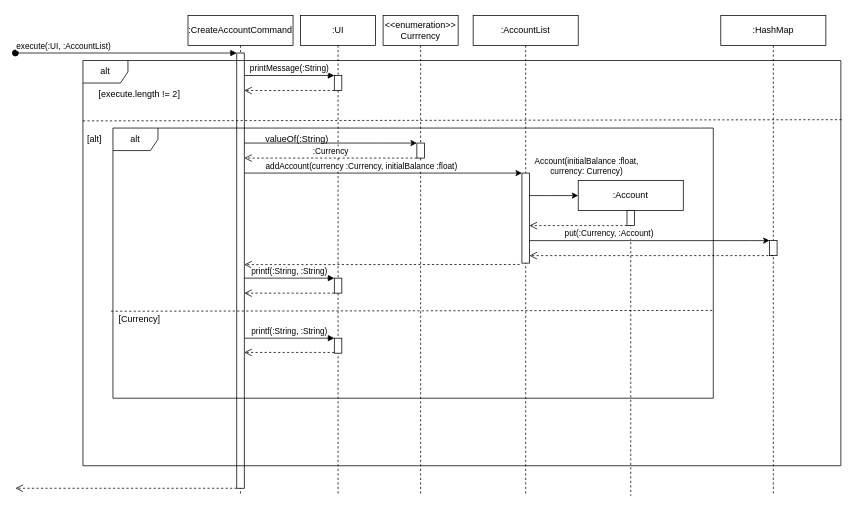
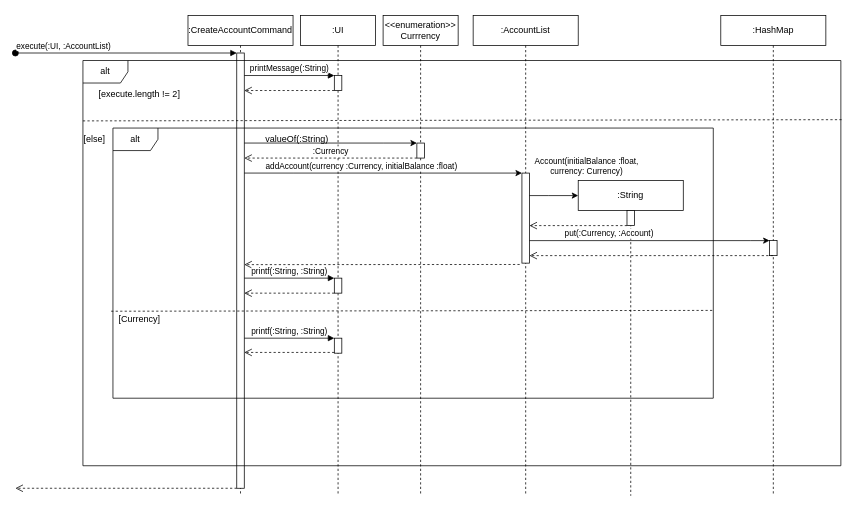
  <mxCell id="0" />
  <mxCell id="1" parent="0" />
  <mxCell id="2" value=":CreateAccountCommand" style="shape=umlLifeline;perimeter=lifelinePerimeter;whiteSpace=wrap;html=1;container=0;dropTarget=0;collapsible=0;recursiveResize=0;outlineConnect=0;portConstraint=eastwest;newEdgeStyle={&quot;edgeStyle&quot;:&quot;elbowEdgeStyle&quot;,&quot;elbow&quot;:&quot;vertical&quot;,&quot;curved&quot;:0,&quot;rounded&quot;:0};" parent="1" vertex="1"><mxGeometry x="250" y="20" width="140" height="640" as="geometry" /></mxCell>
  <mxCell id="3" value="" style="html=1;points=[];perimeter=orthogonalPerimeter;outlineConnect=0;targetShapes=umlLifeline;portConstraint=eastwest;newEdgeStyle={&quot;edgeStyle&quot;:&quot;elbowEdgeStyle&quot;,&quot;elbow&quot;:&quot;vertical&quot;,&quot;curved&quot;:0,&quot;rounded&quot;:0};" parent="2" vertex="1"><mxGeometry x="65" y="50" width="10" height="580" as="geometry" /></mxCell>
  <mxCell id="4" value="execute(:UI, :AccountList)" style="html=1;verticalAlign=bottom;startArrow=oval;endArrow=block;startSize=8;edgeStyle=elbowEdgeStyle;elbow=vertical;curved=0;rounded=0;" parent="2" target="3" edge="1"><mxGeometry x="-0.562" relative="1" as="geometry"><mxPoint x="-230" y="50" as="sourcePoint" /><Array as="points"><mxPoint x="-40" y="50" /></Array><mxPoint x="-1" as="offset" /></mxGeometry></mxCell>
  <mxCell id="5" value=":UI" style="shape=umlLifeline;perimeter=lifelinePerimeter;whiteSpace=wrap;html=1;container=0;dropTarget=0;collapsible=0;recursiveResize=0;outlineConnect=0;portConstraint=eastwest;newEdgeStyle={&quot;edgeStyle&quot;:&quot;elbowEdgeStyle&quot;,&quot;elbow&quot;:&quot;vertical&quot;,&quot;curved&quot;:0,&quot;rounded&quot;:0};" parent="1" vertex="1"><mxGeometry x="400" y="20" width="100" height="640" as="geometry" /></mxCell>
  <mxCell id="6" value="" style="html=1;points=[];perimeter=orthogonalPerimeter;outlineConnect=0;targetShapes=umlLifeline;portConstraint=eastwest;newEdgeStyle={&quot;edgeStyle&quot;:&quot;elbowEdgeStyle&quot;,&quot;elbow&quot;:&quot;vertical&quot;,&quot;curved&quot;:0,&quot;rounded&quot;:0};" parent="5" vertex="1"><mxGeometry x="45" y="80" width="10" height="20" as="geometry" /></mxCell>
  <mxCell id="7" value="" style="html=1;points=[];perimeter=orthogonalPerimeter;outlineConnect=0;targetShapes=umlLifeline;portConstraint=eastwest;newEdgeStyle={&quot;edgeStyle&quot;:&quot;elbowEdgeStyle&quot;,&quot;elbow&quot;:&quot;vertical&quot;,&quot;curved&quot;:0,&quot;rounded&quot;:0};" parent="5" vertex="1"><mxGeometry x="45" y="350" width="10" height="20" as="geometry" /></mxCell>
  <mxCell id="8" value="printMessage(:String)" style="html=1;verticalAlign=bottom;endArrow=block;edgeStyle=elbowEdgeStyle;elbow=vertical;curved=0;rounded=0;" parent="1" source="3" target="6" edge="1"><mxGeometry relative="1" as="geometry"><mxPoint x="375" y="90" as="sourcePoint" /><Array as="points"><mxPoint x="390" y="100" /><mxPoint x="300" y="90" /><mxPoint x="360" y="80" /></Array></mxGeometry></mxCell>
  <mxCell id="9" value="" style="html=1;verticalAlign=bottom;endArrow=open;dashed=1;endSize=8;edgeStyle=elbowEdgeStyle;elbow=vertical;curved=0;rounded=0;" parent="1" source="6" target="3" edge="1"><mxGeometry relative="1" as="geometry"><mxPoint x="300" y="120" as="targetPoint" /><Array as="points"><mxPoint x="340" y="120" /><mxPoint x="370" y="240" /></Array></mxGeometry></mxCell>
  <mxCell id="10" value="alt" style="shape=umlFrame;whiteSpace=wrap;html=1;pointerEvents=0;" parent="1" vertex="1"><mxGeometry x="110" y="80" width="1010" height="540" as="geometry" /></mxCell>
  <mxCell id="11" value="[execute.length != 2]" style="text;html=1;align=center;verticalAlign=middle;resizable=0;points=[];autosize=1;strokeColor=none;fillColor=none;" parent="1" vertex="1"><mxGeometry x="110" y="110" width="150" height="30" as="geometry" /></mxCell>
  <mxCell id="12" value="" style="endArrow=none;dashed=1;html=1;rounded=0;exitX=0;exitY=0.149;exitDx=0;exitDy=0;exitPerimeter=0;entryX=1.002;entryY=0.146;entryDx=0;entryDy=0;entryPerimeter=0;" parent="1" source="10" target="10" edge="1"><mxGeometry width="50" height="50" relative="1" as="geometry"><mxPoint x="580" y="230" as="sourcePoint" /><mxPoint x="630" y="180" as="targetPoint" /></mxGeometry></mxCell>
- <mxCell id="13" value="[alt]" style="text;html=1;align=center;verticalAlign=middle;resizable=0;points=[];autosize=1;strokeColor=none;fillColor=none;" parent="1" vertex="1"><mxGeometry x="100" y="170" width="50" height="30" as="geometry" /></mxCell>
+ <mxCell id="13" value="[else]" style="text;html=1;align=center;verticalAlign=middle;resizable=0;points=[];autosize=1;strokeColor=none;fillColor=none;" parent="1" vertex="1"><mxGeometry x="100" y="170" width="50" height="30" as="geometry" /></mxCell>
  <mxCell id="14" value="&amp;lt;&amp;lt;enumeration&amp;gt;&amp;gt;&lt;br&gt;Currrency" style="shape=umlLifeline;perimeter=lifelinePerimeter;whiteSpace=wrap;html=1;container=0;dropTarget=0;collapsible=0;recursiveResize=0;outlineConnect=0;portConstraint=eastwest;newEdgeStyle={&quot;edgeStyle&quot;:&quot;elbowEdgeStyle&quot;,&quot;elbow&quot;:&quot;vertical&quot;,&quot;curved&quot;:0,&quot;rounded&quot;:0};" parent="1" vertex="1"><mxGeometry x="510" y="20" width="100" height="640" as="geometry" /></mxCell>
  <mxCell id="15" value="" style="html=1;points=[];perimeter=orthogonalPerimeter;outlineConnect=0;targetShapes=umlLifeline;portConstraint=eastwest;newEdgeStyle={&quot;edgeStyle&quot;:&quot;elbowEdgeStyle&quot;,&quot;elbow&quot;:&quot;vertical&quot;,&quot;curved&quot;:0,&quot;rounded&quot;:0};" parent="14" vertex="1"><mxGeometry x="45" y="170" width="10" height="20" as="geometry" /></mxCell>
  <mxCell id="16" style="edgeStyle=elbowEdgeStyle;rounded=0;orthogonalLoop=1;jettySize=auto;html=1;elbow=vertical;curved=0;" parent="1" source="3" target="15" edge="1"><mxGeometry relative="1" as="geometry"><mxPoint x="520" y="180" as="targetPoint" /><Array as="points"><mxPoint x="510" y="190" /><mxPoint x="330" y="180" /></Array></mxGeometry></mxCell>
  <mxCell id="17" value="valueOf(:String)" style="text;html=1;align=center;verticalAlign=middle;resizable=0;points=[];autosize=1;strokeColor=none;fillColor=none;" parent="1" vertex="1"><mxGeometry x="340" y="170" width="110" height="30" as="geometry" /></mxCell>
  <mxCell id="18" value=":Currency" style="html=1;verticalAlign=bottom;endArrow=open;dashed=1;endSize=8;edgeStyle=elbowEdgeStyle;elbow=vertical;curved=0;rounded=0;" parent="1" source="15" target="3" edge="1"><mxGeometry relative="1" as="geometry"><mxPoint x="640" y="210" as="sourcePoint" /><mxPoint x="560" y="210" as="targetPoint" /><Array as="points"><mxPoint x="530" y="210" /><mxPoint x="330" y="200" /></Array></mxGeometry></mxCell>
  <mxCell id="19" value=":AccountList" style="shape=umlLifeline;perimeter=lifelinePerimeter;whiteSpace=wrap;html=1;container=0;dropTarget=0;collapsible=0;recursiveResize=0;outlineConnect=0;portConstraint=eastwest;newEdgeStyle={&quot;edgeStyle&quot;:&quot;elbowEdgeStyle&quot;,&quot;elbow&quot;:&quot;vertical&quot;,&quot;curved&quot;:0,&quot;rounded&quot;:0};" parent="1" vertex="1"><mxGeometry x="630" y="20" width="140" height="640" as="geometry" /></mxCell>
  <mxCell id="20" value="" style="html=1;points=[];perimeter=orthogonalPerimeter;outlineConnect=0;targetShapes=umlLifeline;portConstraint=eastwest;newEdgeStyle={&quot;edgeStyle&quot;:&quot;elbowEdgeStyle&quot;,&quot;elbow&quot;:&quot;vertical&quot;,&quot;curved&quot;:0,&quot;rounded&quot;:0};" parent="19" vertex="1"><mxGeometry x="65" y="210" width="10" height="120" as="geometry" /></mxCell>
  <mxCell id="21" style="edgeStyle=elbowEdgeStyle;rounded=0;orthogonalLoop=1;jettySize=auto;html=1;elbow=vertical;curved=0;" parent="1" source="3" target="20" edge="1"><mxGeometry relative="1" as="geometry"><Array as="points"><mxPoint x="390" y="230" /><mxPoint x="520" y="220" /></Array></mxGeometry></mxCell>
  <mxCell id="22" value="addAccount(currency :Currency, initialBalance :float)" style="edgeLabel;html=1;align=center;verticalAlign=middle;resizable=0;points=[];" parent="21" vertex="1" connectable="0"><mxGeometry x="-0.17" y="-1" relative="1" as="geometry"><mxPoint x="1" y="-11" as="offset" /></mxGeometry></mxCell>
  <mxCell id="23" value="alt" style="shape=umlFrame;whiteSpace=wrap;html=1;pointerEvents=0;" parent="1" vertex="1"><mxGeometry x="150" y="170" width="800" height="360" as="geometry" /></mxCell>
  <mxCell id="24" value="" style="endArrow=none;dashed=1;html=1;rounded=0;exitX=-0.003;exitY=0.678;exitDx=0;exitDy=0;exitPerimeter=0;entryX=1.002;entryY=0.675;entryDx=0;entryDy=0;entryPerimeter=0;" parent="1" source="23" target="23" edge="1"><mxGeometry width="50" height="50" relative="1" as="geometry"><mxPoint x="120" y="170" as="sourcePoint" /><mxPoint x="1132" y="169" as="targetPoint" /></mxGeometry></mxCell>
- <mxCell id="25" value=":Account" style="shape=umlLifeline;perimeter=lifelinePerimeter;whiteSpace=wrap;html=1;container=0;dropTarget=0;collapsible=0;recursiveResize=0;outlineConnect=0;portConstraint=eastwest;newEdgeStyle={&quot;edgeStyle&quot;:&quot;elbowEdgeStyle&quot;,&quot;elbow&quot;:&quot;vertical&quot;,&quot;curved&quot;:0,&quot;rounded&quot;:0};" parent="1" vertex="1"><mxGeometry x="770" y="240" width="140" height="420" as="geometry" /></mxCell>
+ <mxCell id="25" value=":String" style="shape=umlLifeline;perimeter=lifelinePerimeter;whiteSpace=wrap;html=1;container=0;dropTarget=0;collapsible=0;recursiveResize=0;outlineConnect=0;portConstraint=eastwest;newEdgeStyle={&quot;edgeStyle&quot;:&quot;elbowEdgeStyle&quot;,&quot;elbow&quot;:&quot;vertical&quot;,&quot;curved&quot;:0,&quot;rounded&quot;:0};" parent="1" vertex="1"><mxGeometry x="770" y="240" width="140" height="420" as="geometry" /></mxCell>
  <mxCell id="26" value="" style="html=1;points=[];perimeter=orthogonalPerimeter;outlineConnect=0;targetShapes=umlLifeline;portConstraint=eastwest;newEdgeStyle={&quot;edgeStyle&quot;:&quot;elbowEdgeStyle&quot;,&quot;elbow&quot;:&quot;vertical&quot;,&quot;curved&quot;:0,&quot;rounded&quot;:0};" parent="25" vertex="1"><mxGeometry x="65" y="40" width="10" height="20" as="geometry" /></mxCell>
  <mxCell id="27" style="edgeStyle=elbowEdgeStyle;rounded=0;orthogonalLoop=1;jettySize=auto;html=1;elbow=vertical;curved=0;" parent="1" source="20" edge="1"><mxGeometry relative="1" as="geometry"><mxPoint x="770" y="260" as="targetPoint" /><Array as="points"><mxPoint x="730" y="260" /></Array></mxGeometry></mxCell>
  <mxCell id="28" value="Account(initialBalance :float, &lt;br&gt;currency: Currency)" style="edgeLabel;html=1;align=center;verticalAlign=middle;resizable=0;points=[];" parent="27" vertex="1" connectable="0"><mxGeometry x="-0.266" y="3" relative="1" as="geometry"><mxPoint x="51" y="-37" as="offset" /></mxGeometry></mxCell>
  <mxCell id="29" value="" style="html=1;verticalAlign=bottom;endArrow=open;dashed=1;endSize=8;edgeStyle=elbowEdgeStyle;elbow=vertical;curved=0;rounded=0;" parent="1" source="26" target="20" edge="1"><mxGeometry x="0.308" y="25" relative="1" as="geometry"><mxPoint x="630" y="260" as="sourcePoint" /><mxPoint x="550" y="260" as="targetPoint" /><Array as="points"><mxPoint x="810" y="300" /><mxPoint x="800" y="310" /></Array><mxPoint as="offset" /></mxGeometry></mxCell>
  <mxCell id="30" style="edgeStyle=elbowEdgeStyle;rounded=0;orthogonalLoop=1;jettySize=auto;html=1;elbow=vertical;curved=0;" parent="1" source="20" target="33" edge="1"><mxGeometry relative="1" as="geometry"><mxPoint x="991.6" y="350" as="targetPoint" /><Array as="points"><mxPoint x="1000" y="320" /><mxPoint x="970" y="325" /><mxPoint x="990" y="310" /><mxPoint x="910" y="350" /><mxPoint x="1090" y="310" /></Array></mxGeometry></mxCell>
  <mxCell id="31" value="put(:Currency, :Account)" style="edgeLabel;html=1;align=center;verticalAlign=middle;resizable=0;points=[];" parent="30" vertex="1" connectable="0"><mxGeometry x="-0.341" y="3" relative="1" as="geometry"><mxPoint y="-7" as="offset" /></mxGeometry></mxCell>
  <mxCell id="32" value=":HashMap" style="shape=umlLifeline;perimeter=lifelinePerimeter;whiteSpace=wrap;html=1;container=0;dropTarget=0;collapsible=0;recursiveResize=0;outlineConnect=0;portConstraint=eastwest;newEdgeStyle={&quot;edgeStyle&quot;:&quot;elbowEdgeStyle&quot;,&quot;elbow&quot;:&quot;vertical&quot;,&quot;curved&quot;:0,&quot;rounded&quot;:0};" parent="1" vertex="1"><mxGeometry x="960" y="20" width="140" height="640" as="geometry" /></mxCell>
  <mxCell id="33" value="" style="html=1;points=[];perimeter=orthogonalPerimeter;outlineConnect=0;targetShapes=umlLifeline;portConstraint=eastwest;newEdgeStyle={&quot;edgeStyle&quot;:&quot;elbowEdgeStyle&quot;,&quot;elbow&quot;:&quot;vertical&quot;,&quot;curved&quot;:0,&quot;rounded&quot;:0};" parent="32" vertex="1"><mxGeometry x="65" y="300" width="10" height="20" as="geometry" /></mxCell>
  <mxCell id="34" value="" style="html=1;verticalAlign=bottom;endArrow=open;dashed=1;endSize=8;edgeStyle=elbowEdgeStyle;elbow=vertical;curved=0;rounded=0;" parent="1" source="32" target="20" edge="1"><mxGeometry relative="1" as="geometry"><mxPoint x="900" y="349.5" as="sourcePoint" /><mxPoint x="820" y="349.5" as="targetPoint" /><Array as="points"><mxPoint x="900" y="340" /><mxPoint x="920" y="350" /><mxPoint x="700" y="350" /></Array></mxGeometry></mxCell>
  <mxCell id="35" value="[Currency]" style="text;html=1;align=center;verticalAlign=middle;resizable=0;points=[];autosize=1;strokeColor=none;fillColor=none;" parent="1" vertex="1"><mxGeometry x="145" y="410" width="80" height="30" as="geometry" /></mxCell>
  <mxCell id="36" value="" style="html=1;points=[];perimeter=orthogonalPerimeter;outlineConnect=0;targetShapes=umlLifeline;portConstraint=eastwest;newEdgeStyle={&quot;edgeStyle&quot;:&quot;elbowEdgeStyle&quot;,&quot;elbow&quot;:&quot;vertical&quot;,&quot;curved&quot;:0,&quot;rounded&quot;:0};" parent="1" vertex="1"><mxGeometry x="445" y="450" width="10" height="20" as="geometry" /></mxCell>
  <mxCell id="37" value="printf(:String, :String)" style="html=1;verticalAlign=bottom;endArrow=block;edgeStyle=elbowEdgeStyle;elbow=vertical;curved=0;rounded=0;" parent="1" source="3" edge="1"><mxGeometry relative="1" as="geometry"><mxPoint x="335" y="450" as="sourcePoint" /><Array as="points"><mxPoint x="390" y="450" /><mxPoint x="300" y="440" /><mxPoint x="360" y="430" /></Array><mxPoint x="445" y="450" as="targetPoint" /></mxGeometry></mxCell>
  <mxCell id="38" value="" style="html=1;verticalAlign=bottom;endArrow=open;dashed=1;endSize=8;edgeStyle=elbowEdgeStyle;elbow=vertical;curved=0;rounded=0;" parent="1" target="3" edge="1"><mxGeometry relative="1" as="geometry"><mxPoint x="335" y="469" as="targetPoint" /><Array as="points"><mxPoint x="340" y="469" /><mxPoint x="370" y="589" /></Array><mxPoint x="445" y="469" as="sourcePoint" /></mxGeometry></mxCell>
  <mxCell id="39" value="" style="html=1;verticalAlign=bottom;endArrow=open;dashed=1;endSize=8;edgeStyle=elbowEdgeStyle;elbow=vertical;curved=0;rounded=0;exitX=-0.3;exitY=1.015;exitDx=0;exitDy=0;exitPerimeter=0;" parent="1" source="20" target="3" edge="1"><mxGeometry relative="1" as="geometry"><mxPoint x="665" y="349.5" as="sourcePoint" /><mxPoint x="340" y="349.5" as="targetPoint" /><Array as="points"><mxPoint x="600" y="352" /><mxPoint x="670" y="360" /><mxPoint x="555" y="359.5" /><mxPoint x="335" y="359.5" /></Array></mxGeometry></mxCell>
  <mxCell id="40" value="printf(:String, :String)" style="html=1;verticalAlign=bottom;endArrow=block;edgeStyle=elbowEdgeStyle;elbow=vertical;curved=0;rounded=0;" parent="1" source="3" edge="1"><mxGeometry relative="1" as="geometry"><mxPoint x="335" y="370" as="sourcePoint" /><Array as="points"><mxPoint x="390" y="370" /><mxPoint x="300" y="360" /><mxPoint x="360" y="350" /></Array><mxPoint x="445" y="370" as="targetPoint" /></mxGeometry></mxCell>
  <mxCell id="41" value="" style="html=1;verticalAlign=bottom;endArrow=open;dashed=1;endSize=8;edgeStyle=elbowEdgeStyle;elbow=vertical;curved=0;rounded=0;" parent="1" target="3" edge="1"><mxGeometry relative="1" as="geometry"><mxPoint x="335" y="390" as="targetPoint" /><Array as="points"><mxPoint x="340" y="390" /><mxPoint x="370" y="510" /></Array><mxPoint x="445" y="390" as="sourcePoint" /></mxGeometry></mxCell>
  <mxCell id="42" value="" style="html=1;verticalAlign=bottom;endArrow=open;dashed=1;endSize=8;edgeStyle=elbowEdgeStyle;elbow=vertical;curved=0;rounded=0;" parent="1" edge="1"><mxGeometry relative="1" as="geometry"><mxPoint x="315" y="650" as="sourcePoint" /><mxPoint x="20" y="650" as="targetPoint" /></mxGeometry></mxCell>
